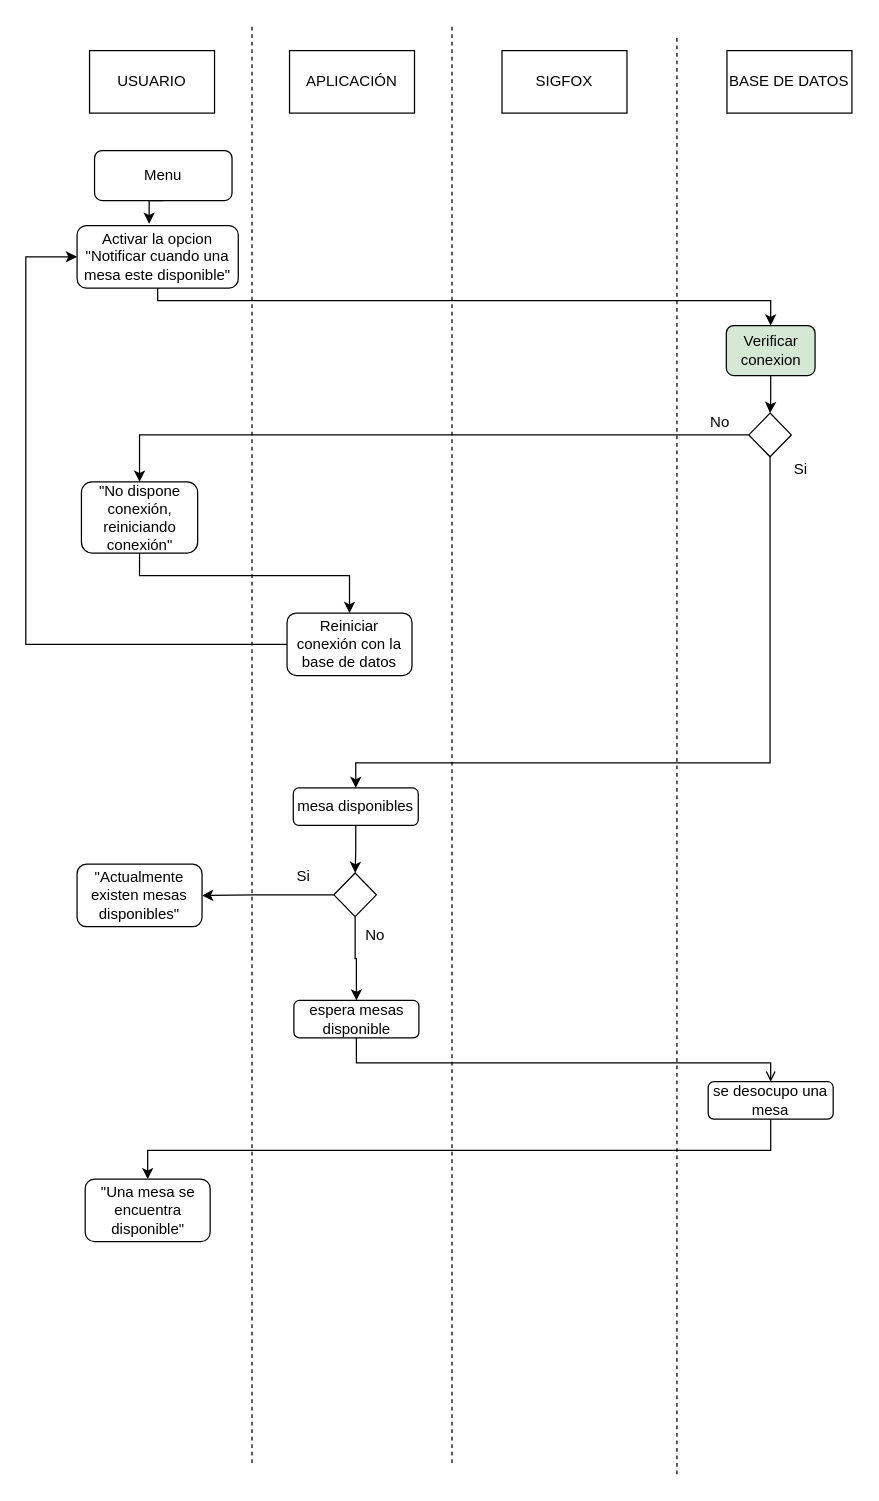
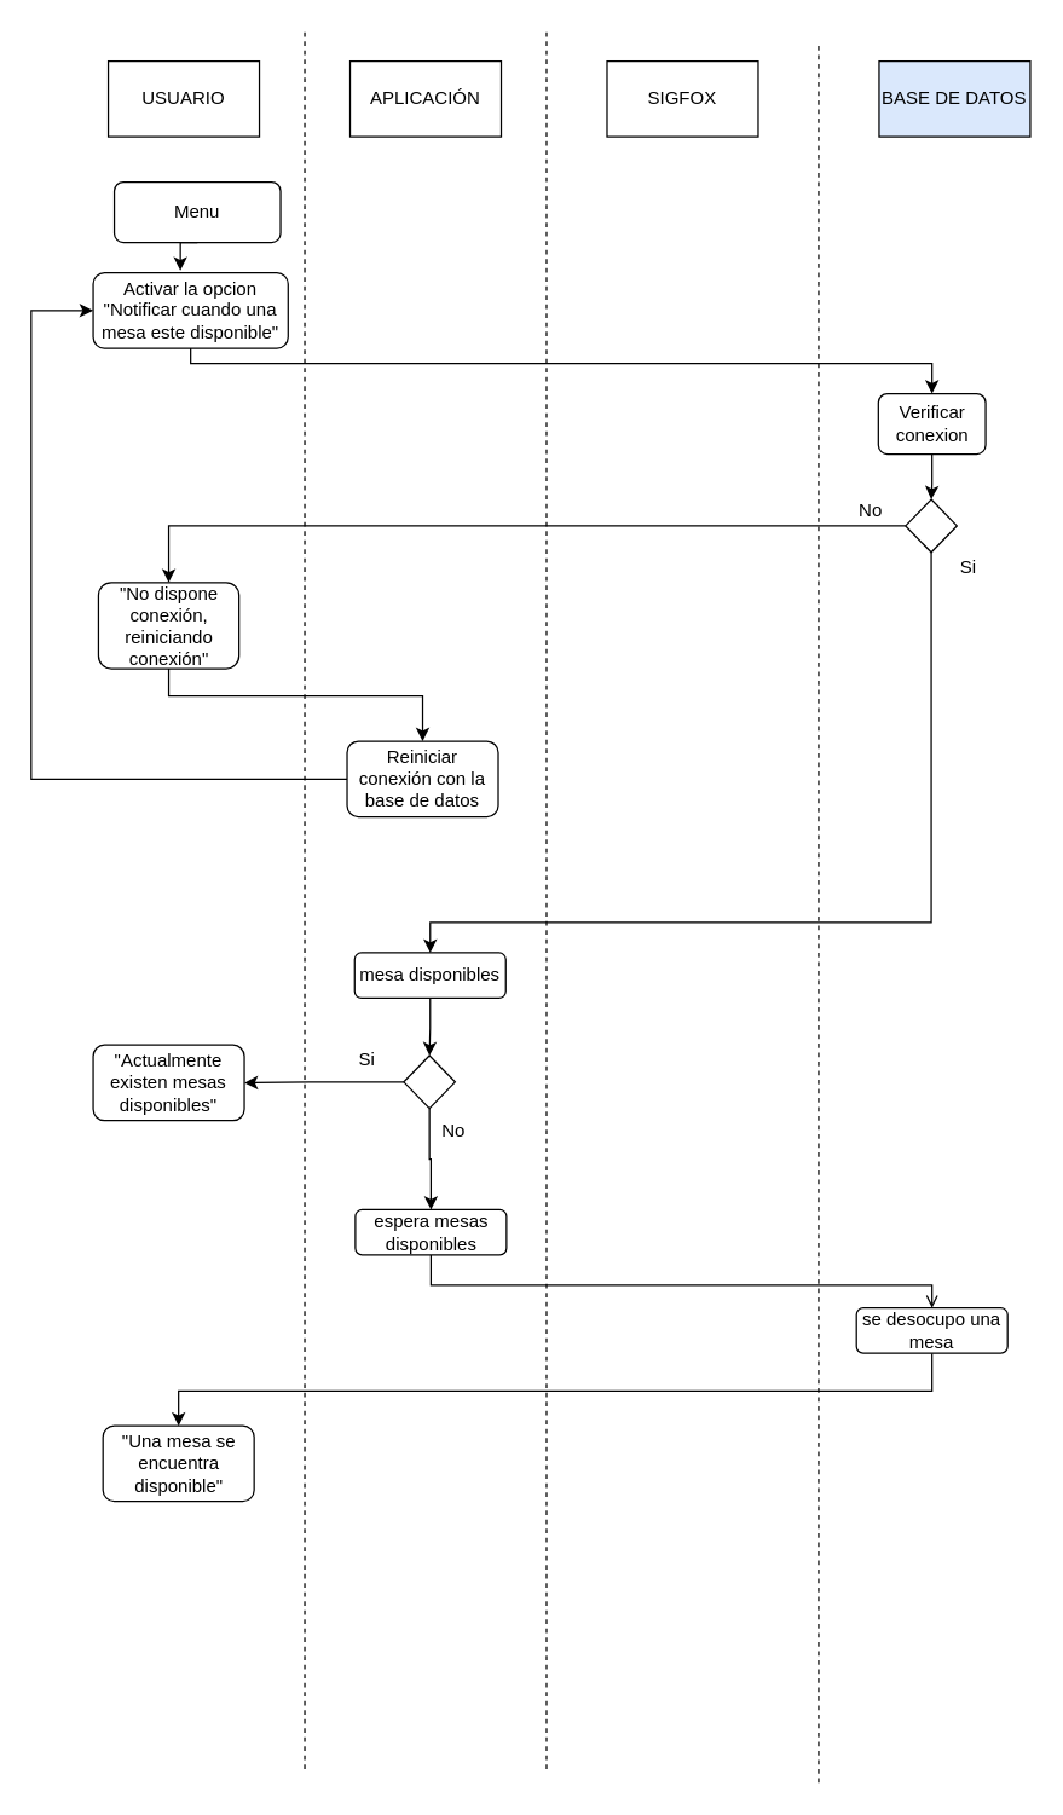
  <mxCell id="0" />
  <mxCell id="1" parent="0" />
  <mxCell id="2" value="USUARIO" style="rounded=0;whiteSpace=wrap;html=1;" parent="1" vertex="1"><mxGeometry x="71" y="40" width="100" height="50" as="geometry" /></mxCell>
  <mxCell id="3" value="APLICACIÓN" style="rounded=0;whiteSpace=wrap;html=1;" parent="1" vertex="1"><mxGeometry x="231" y="40" width="100" height="50" as="geometry" /></mxCell>
  <mxCell id="4" value="SIGFOX" style="rounded=0;whiteSpace=wrap;html=1;" parent="1" vertex="1"><mxGeometry x="401" y="40" width="100" height="50" as="geometry" /></mxCell>
- <mxCell id="5" value="BASE DE DATOS" style="rounded=0;whiteSpace=wrap;html=1;" parent="1" vertex="1"><mxGeometry x="581" y="40" width="100" height="50" as="geometry" /></mxCell>
+ <mxCell id="5" value="BASE DE DATOS" style="rounded=0;whiteSpace=wrap;html=1;fillColor=#dae8fc;" parent="1" vertex="1"><mxGeometry x="581" y="40" width="100" height="50" as="geometry" /></mxCell>
  <mxCell id="6" value="" style="endArrow=none;dashed=1;html=1;" parent="1" edge="1"><mxGeometry width="50" height="50" relative="1" as="geometry"><mxPoint x="201" y="1170" as="sourcePoint" /><mxPoint x="201" as="targetPoint" y="20" /></mxGeometry></mxCell>
  <mxCell id="7" value="" style="endArrow=none;dashed=1;html=1;" parent="1" edge="1"><mxGeometry width="50" height="50" relative="1" as="geometry"><mxPoint x="361" y="1170" as="sourcePoint" /><mxPoint x="361" as="targetPoint" y="20" /></mxGeometry></mxCell>
  <mxCell id="8" value="" style="endArrow=none;dashed=1;html=1;" parent="1" edge="1"><mxGeometry width="50" height="50" relative="1" as="geometry"><mxPoint x="541" y="1179" as="sourcePoint" /><mxPoint x="541" y="29" as="targetPoint" /></mxGeometry></mxCell>
  <mxCell id="9" style="edgeStyle=orthogonalEdgeStyle;rounded=0;orthogonalLoop=1;jettySize=auto;html=1;entryX=0.5;entryY=0;entryDx=0;entryDy=0;" parent="1" source="10" target="14" edge="1"><mxGeometry relative="1" as="geometry"><Array as="points"><mxPoint x="126" y="240" /><mxPoint x="616" y="240" /></Array></mxGeometry></mxCell>
  <mxCell id="10" value="Activar la opcion &quot;Notificar cuando una mesa este disponible&quot;" style="rounded=1;whiteSpace=wrap;html=1;" parent="1" vertex="1"><mxGeometry x="61" y="180" width="129" height="50" as="geometry" /></mxCell>
  <mxCell id="11" style="edgeStyle=orthogonalEdgeStyle;rounded=0;orthogonalLoop=1;jettySize=auto;html=1;exitX=0.5;exitY=1;exitDx=0;exitDy=0;entryX=0.447;entryY=-0.028;entryDx=0;entryDy=0;entryPerimeter=0;" parent="1" source="12" target="10" edge="1"><mxGeometry relative="1" as="geometry" /></mxCell>
  <mxCell id="12" value="Menu" style="rounded=1;whiteSpace=wrap;html=1;" parent="1" vertex="1"><mxGeometry x="75" y="120" width="110" height="40" as="geometry" /></mxCell>
  <mxCell id="13" style="edgeStyle=orthogonalEdgeStyle;rounded=0;orthogonalLoop=1;jettySize=auto;html=1;entryX=0.5;entryY=0;entryDx=0;entryDy=0;" parent="1" source="14" target="17" edge="1"><mxGeometry relative="1" as="geometry" /></mxCell>
- <mxCell id="14" value="Verificar conexion" style="rounded=1;whiteSpace=wrap;html=1;fillColor=#d5e8d4;" parent="1" vertex="1"><mxGeometry x="580.5" y="260" width="71" height="40" as="geometry" /></mxCell>
+ <mxCell id="14" value="Verificar conexion" style="rounded=1;whiteSpace=wrap;html=1;" parent="1" vertex="1"><mxGeometry x="580.5" y="260" width="71" height="40" as="geometry" /></mxCell>
  <mxCell id="15" style="edgeStyle=orthogonalEdgeStyle;rounded=0;orthogonalLoop=1;jettySize=auto;html=1;entryX=0.5;entryY=0;entryDx=0;entryDy=0;" parent="1" source="17" target="21" edge="1"><mxGeometry relative="1" as="geometry" /></mxCell>
  <mxCell id="16" style="edgeStyle=orthogonalEdgeStyle;rounded=0;orthogonalLoop=1;jettySize=auto;html=1;entryX=0.5;entryY=0;entryDx=0;entryDy=0;" parent="1" source="17" target="25" edge="1"><mxGeometry relative="1" as="geometry"><Array as="points"><mxPoint x="616" y="610" /><mxPoint x="284" y="610" /></Array></mxGeometry></mxCell>
  <mxCell id="17" value="" style="rhombus;whiteSpace=wrap;html=1;" parent="1" vertex="1"><mxGeometry x="598.5" y="330" width="34" height="35" as="geometry" /></mxCell>
  <mxCell id="18" value="No" style="text;html=1;resizable=0;points=[];autosize=1;align=left;verticalAlign=top;spacingTop=-4;" parent="1" vertex="1"><mxGeometry x="289.5" y="738" width="30" height="20" as="geometry" /></mxCell>
  <mxCell id="19" value="Si" style="text;html=1;resizable=0;points=[];autosize=1;align=left;verticalAlign=top;spacingTop=-4;" parent="1" vertex="1"><mxGeometry x="234.5" y="690.5" width="30" height="20" as="geometry" /></mxCell>
  <mxCell id="20" style="edgeStyle=orthogonalEdgeStyle;rounded=0;orthogonalLoop=1;jettySize=auto;html=1;entryX=0.5;entryY=0;entryDx=0;entryDy=0;" parent="1" source="21" target="23" edge="1"><mxGeometry relative="1" as="geometry"><Array as="points"><mxPoint x="111" y="460" /><mxPoint x="279" y="460" /></Array></mxGeometry></mxCell>
  <mxCell id="21" value="&quot;No dispone conexión, reiniciando conexión&quot;" style="rounded=1;whiteSpace=wrap;html=1;" parent="1" vertex="1"><mxGeometry x="64.5" y="385" width="93" height="57" as="geometry" /></mxCell>
  <mxCell id="22" style="edgeStyle=orthogonalEdgeStyle;rounded=0;orthogonalLoop=1;jettySize=auto;html=1;entryX=0;entryY=0.5;entryDx=0;entryDy=0;" edge="1" parent="1" source="23" target="10"><mxGeometry relative="1" as="geometry"><Array as="points"><mxPoint x="20" y="515" /><mxPoint x="20" y="205" /></Array></mxGeometry></mxCell>
  <mxCell id="23" value="Reiniciar conexión con la base de datos" style="rounded=1;whiteSpace=wrap;html=1;" parent="1" vertex="1"><mxGeometry x="229" y="490" width="100" height="50" as="geometry" /></mxCell>
  <mxCell id="24" style="edgeStyle=orthogonalEdgeStyle;rounded=0;orthogonalLoop=1;jettySize=auto;html=1;entryX=0.5;entryY=0;entryDx=0;entryDy=0;" parent="1" source="25" target="28" edge="1"><mxGeometry relative="1" as="geometry" /></mxCell>
  <mxCell id="25" value="mesa disponibles" style="rounded=1;whiteSpace=wrap;html=1;" parent="1" vertex="1"><mxGeometry x="234" y="630" width="100" height="30" as="geometry" /></mxCell>
  <mxCell id="26" style="edgeStyle=orthogonalEdgeStyle;rounded=0;orthogonalLoop=1;jettySize=auto;html=1;entryX=0.5;entryY=0;entryDx=0;entryDy=0;" parent="1" source="28" target="32" edge="1"><mxGeometry relative="1" as="geometry" /></mxCell>
  <mxCell id="27" style="edgeStyle=orthogonalEdgeStyle;rounded=0;orthogonalLoop=1;jettySize=auto;html=1;entryX=1;entryY=0.5;entryDx=0;entryDy=0;" parent="1" source="28" target="33" edge="1"><mxGeometry relative="1" as="geometry" /></mxCell>
  <mxCell id="28" value="" style="rhombus;whiteSpace=wrap;html=1;" parent="1" vertex="1"><mxGeometry x="266.5" y="698" width="34" height="35" as="geometry" /></mxCell>
  <mxCell id="29" value="Si" style="text;html=1;resizable=0;points=[];autosize=1;align=left;verticalAlign=top;spacingTop=-4;" parent="1" vertex="1"><mxGeometry x="632.5" y="365" width="30" height="20" as="geometry" /></mxCell>
  <mxCell id="30" value="No" style="text;html=1;resizable=0;points=[];autosize=1;align=left;verticalAlign=top;spacingTop=-4;" parent="1" vertex="1"><mxGeometry x="565.5" y="327.5" width="30" height="20" as="geometry" /></mxCell>
  <mxCell id="31" style="edgeStyle=orthogonalEdgeStyle;rounded=0;orthogonalLoop=1;jettySize=auto;html=1;entryX=0.5;entryY=0;entryDx=0;entryDy=0;endArrow=open;" parent="1" source="32" target="36" edge="1"><mxGeometry relative="1" as="geometry"><Array as="points"><mxPoint x="285" y="850" /><mxPoint x="616" y="850" /></Array></mxGeometry></mxCell>
- <mxCell id="32" value="espera mesas disponible" style="rounded=1;whiteSpace=wrap;html=1;" parent="1" vertex="1"><mxGeometry x="234.5" y="800" width="100" height="30" as="geometry" /></mxCell>
+ <mxCell id="32" value="espera mesas disponibles" style="rounded=1;whiteSpace=wrap;html=1;" parent="1" vertex="1"><mxGeometry x="234.5" y="800" width="100" height="30" as="geometry" /></mxCell>
  <mxCell id="33" value="&quot;Actualmente existen mesas disponibles&quot;&lt;br&gt;" style="rounded=1;whiteSpace=wrap;html=1;" parent="1" vertex="1"><mxGeometry x="61" y="691" width="100" height="50" as="geometry" /></mxCell>
  <mxCell id="34" value="&quot;Una mesa se encuentra disponible&quot;&lt;br&gt;" style="rounded=1;whiteSpace=wrap;html=1;" parent="1" vertex="1"><mxGeometry x="67.5" y="943" width="100" height="50" as="geometry" /></mxCell>
  <mxCell id="35" style="edgeStyle=orthogonalEdgeStyle;rounded=0;orthogonalLoop=1;jettySize=auto;html=1;entryX=0.5;entryY=0;entryDx=0;entryDy=0;" parent="1" source="36" target="34" edge="1"><mxGeometry relative="1" as="geometry"><Array as="points"><mxPoint x="616" y="920" /><mxPoint x="118" y="920" /></Array></mxGeometry></mxCell>
  <mxCell id="36" value="se desocupo una mesa" style="rounded=1;whiteSpace=wrap;html=1;" parent="1" vertex="1"><mxGeometry x="566" y="865" width="100" height="30" as="geometry" /></mxCell>
